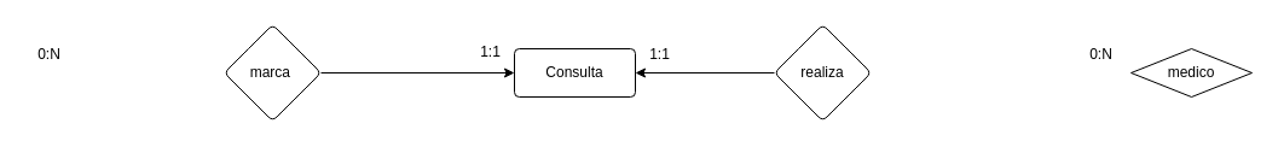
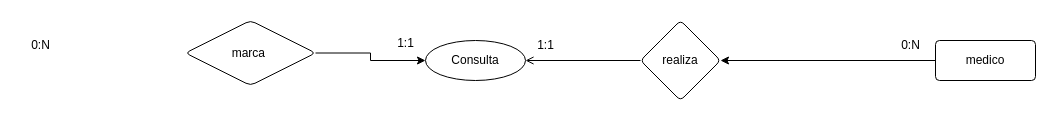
  <mxCell id="0" />
  <mxCell id="1" parent="0" />
- <mxCell id="2" value="Consulta" style="rounded=1;arcSize=10;whiteSpace=wrap;html=1;align=center;" vertex="1" parent="1"><mxGeometry x="425" y="40" width="100" height="40" as="geometry" /></mxCell>
- <mxCell id="4" value="medico" style="rhombus;arcSize=10;whiteSpace=wrap;html=1;align=center;" vertex="1" parent="1"><mxGeometry x="935" y="40" width="100" height="40" as="geometry" /></mxCell>
- <mxCell id="5" style="edgeStyle=orthogonalEdgeStyle;rounded=0;orthogonalLoop=1;jettySize=auto;html=1;" edge="1" parent="1" source="6" target="2"><mxGeometry relative="1" as="geometry" /></mxCell>
+ <mxCell id="2" value="Consulta" style="ellipse;arcSize=10;whiteSpace=wrap;html=1;align=center;" vertex="1" parent="1"><mxGeometry x="425" y="40" width="100" height="40" as="geometry" /></mxCell>
+ <mxCell id="3" value="" style="edgeStyle=orthogonalEdgeStyle;rounded=0;orthogonalLoop=1;jettySize=auto;html=1;" edge="1" parent="1" source="4" target="6"><mxGeometry relative="1" as="geometry" /></mxCell>
+ <mxCell id="4" value="medico" style="rounded=1;arcSize=10;whiteSpace=wrap;html=1;align=center;" vertex="1" parent="1"><mxGeometry x="935" y="40" width="100" height="40" as="geometry" /></mxCell>
+ <mxCell id="5" style="edgeStyle=orthogonalEdgeStyle;rounded=0;orthogonalLoop=1;jettySize=auto;html=1;endArrow=open;" edge="1" parent="1" source="6" target="2"><mxGeometry relative="1" as="geometry" /></mxCell>
  <mxCell id="6" value="realiza" style="rhombus;whiteSpace=wrap;html=1;rounded=1;arcSize=10;" vertex="1" parent="1"><mxGeometry x="640" y="20" width="80" height="80" as="geometry" /></mxCell>
  <mxCell id="7" style="edgeStyle=orthogonalEdgeStyle;rounded=0;orthogonalLoop=1;jettySize=auto;html=1;entryX=0;entryY=0.5;entryDx=0;entryDy=0;" edge="1" parent="1" source="8" target="2"><mxGeometry relative="1" as="geometry" /></mxCell>
- <mxCell id="8" value="marca&amp;nbsp;" style="rhombus;whiteSpace=wrap;html=1;rounded=1;arcSize=10;" vertex="1" parent="1"><mxGeometry x="185" y="20" width="80" height="80" as="geometry" /></mxCell>
+ <mxCell id="8" value="marca&amp;nbsp;" style="rhombus;whiteSpace=wrap;html=1;rounded=1;arcSize=10;" vertex="1" parent="1"><mxGeometry x="185" y="20" width="130" height="65" as="geometry" /></mxCell>
  <mxCell id="9" value="0:N" style="text;html=1;align=center;verticalAlign=middle;resizable=0;points=[];autosize=1;strokeColor=none;fillColor=none;" vertex="1" parent="1"><mxGeometry x="890" y="30" width="40" height="30" as="geometry" /></mxCell>
  <mxCell id="10" value="1:1" style="text;html=1;align=center;verticalAlign=middle;resizable=0;points=[];autosize=1;strokeColor=none;fillColor=none;" vertex="1" parent="1"><mxGeometry x="525" y="30" width="40" height="30" as="geometry" /></mxCell>
  <mxCell id="11" value="1:1" style="text;html=1;align=center;verticalAlign=middle;resizable=0;points=[];autosize=1;strokeColor=none;fillColor=none;" vertex="1" parent="1"><mxGeometry x="385" y="28" width="40" height="30" as="geometry" /></mxCell>
  <mxCell id="12" value="0:N" style="text;html=1;align=center;verticalAlign=middle;resizable=0;points=[];autosize=1;strokeColor=none;fillColor=none;" vertex="1" parent="1"><mxGeometry x="20" y="30" width="40" height="30" as="geometry" /></mxCell>
